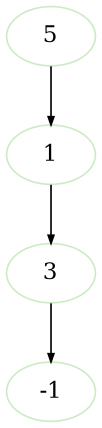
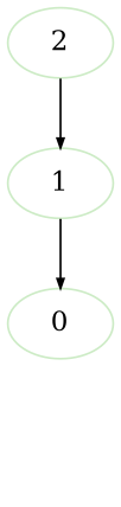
  digraph {
    fontsize=12
    node [color="/pastel16/3" penwidth=1]
    edge [arrowsize=0.5 color=black fontsize=10]
-   n1 [label=3]
-   -1
+   n1 [label=0]
    n3 [label=1]
-   n4 [label=5]
-   n1 -> -1
+   n4 [label=2]
    n3 -> n1
    n4 -> n3
  }
